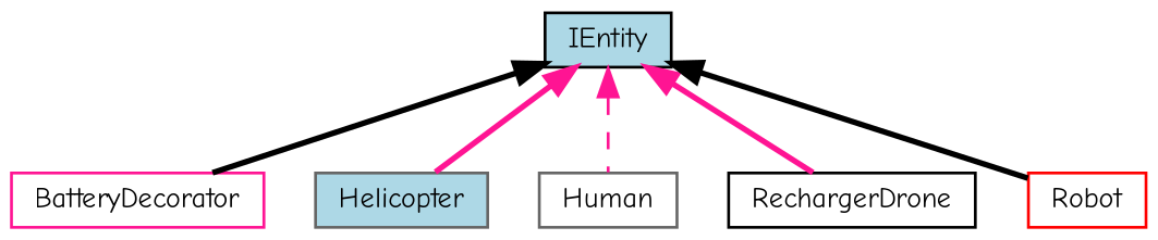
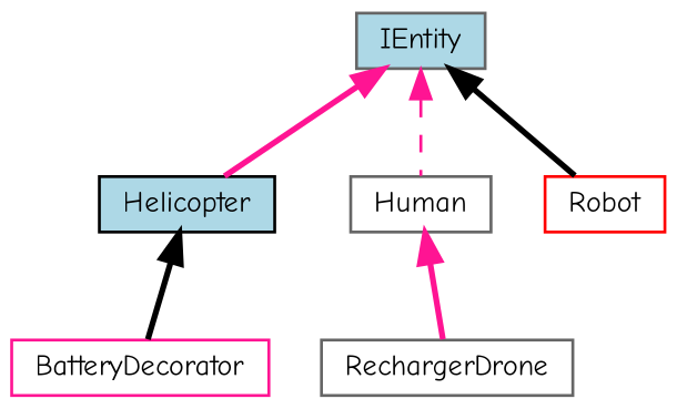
  digraph {
    fontname="Comic Neue"
    node [color=black fillcolor=white fontname="Comic Neue" fontsize=10 shape=record style=filled]
    edge [color=deeppink dir=back fontname="Comic Neue" fontsize=10 labelfontname=Helvetica labelfontsize=10 style=bold]
-   n1 [fillcolor=lightblue fontcolor=black height=0.2 label=IEntity width=0.4]
+   n1 [color=gray40 fillcolor=lightblue fontcolor=black height=0.2 label=IEntity width=0.4]
    n2 [color=deeppink height=0.2 label=BatteryDecorator width=0.4]
-   n3 [color=gray40 fillcolor=lightblue height=0.2 label=Helicopter width=0.4]
+   n3 [fillcolor=lightblue height=0.2 label=Helicopter width=0.4]
    n4 [color=gray40 height=0.2 label=Human width=0.4]
-   n5 [height=0.2 label=RechargerDrone width=0.4]
+   n5 [color=gray40 height=0.2 label=RechargerDrone width=0.4]
    n6 [color=red height=0.2 label=Robot width=0.4]
-   n1 -> n2 [color=black]
+   n3 -> n2 [color=black]
    n1 -> n3
    n1 -> n4 [style=dashed]
-   n1 -> n5
+   n4 -> n5
    n1 -> n6 [color=black]
  }
